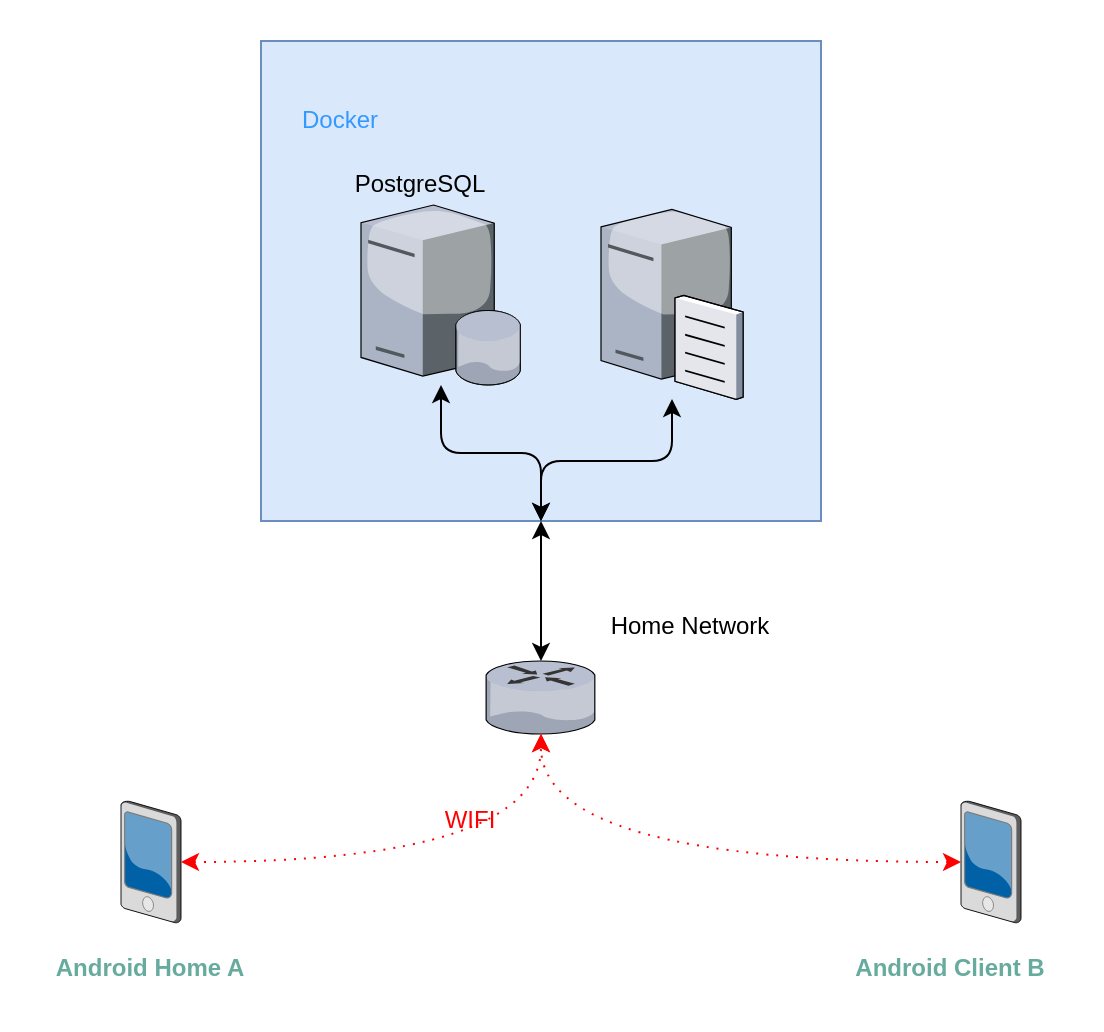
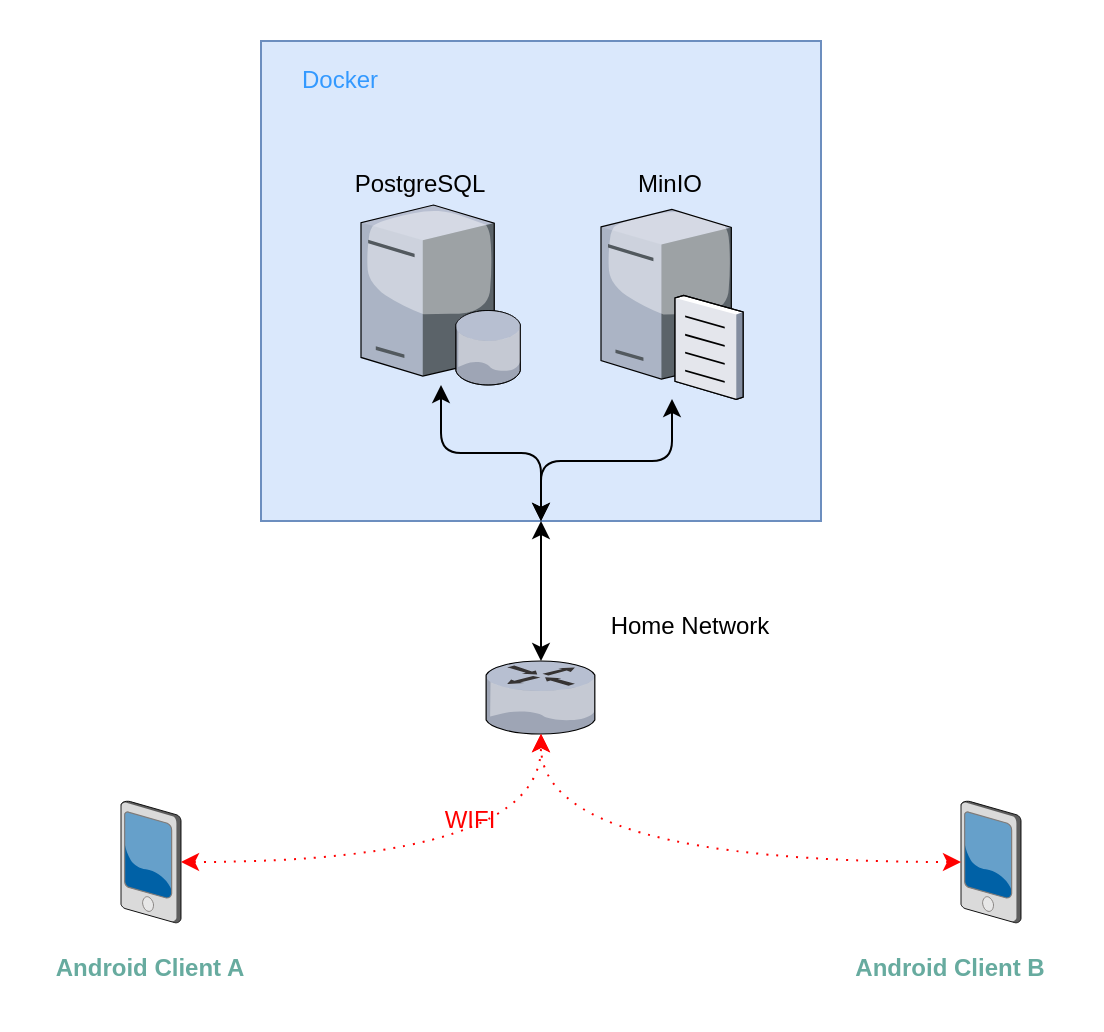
  <mxCell id="0" />
  <mxCell id="1" parent="0" />
  <mxCell id="2" value="" style="rounded=0;whiteSpace=wrap;html=1;fillColor=#dae8fc;strokeColor=#6c8ebf;" vertex="1" parent="1"><mxGeometry x="130" y="20" width="280" height="240" as="geometry" /></mxCell>
  <mxCell id="3" value="" style="verticalLabelPosition=bottom;aspect=fixed;html=1;verticalAlign=top;strokeColor=none;align=center;outlineConnect=0;shape=mxgraph.citrix.database_server;" vertex="1" parent="1"><mxGeometry x="180" y="102" width="80" height="90" as="geometry" /></mxCell>
  <mxCell id="4" value="" style="verticalLabelPosition=bottom;aspect=fixed;html=1;verticalAlign=top;strokeColor=none;align=center;outlineConnect=0;shape=mxgraph.citrix.file_server;" vertex="1" parent="1"><mxGeometry x="300" y="102" width="71" height="97" as="geometry" /></mxCell>
  <mxCell id="5" value="" style="verticalLabelPosition=bottom;aspect=fixed;html=1;verticalAlign=top;strokeColor=none;align=center;outlineConnect=0;shape=mxgraph.citrix.router;" vertex="1" parent="1"><mxGeometry x="242.5" y="330" width="55" height="36.5" as="geometry" /></mxCell>
  <mxCell id="6" value="" style="endArrow=classic;startArrow=classic;html=1;exitX=0.5;exitY=1;exitDx=0;exitDy=0;edgeStyle=elbowEdgeStyle;elbow=vertical;" edge="1" parent="1" source="2" target="3"><mxGeometry width="50" height="50" relative="1" as="geometry"><mxPoint x="80" y="410" as="sourcePoint" /><mxPoint x="130" y="360" as="targetPoint" /></mxGeometry></mxCell>
  <mxCell id="7" value="" style="endArrow=classic;startArrow=classic;html=1;edgeStyle=elbowEdgeStyle;elbow=vertical;" edge="1" parent="1" target="4"><mxGeometry width="50" height="50" relative="1" as="geometry"><mxPoint x="270" y="260" as="sourcePoint" /><mxPoint x="230" y="202" as="targetPoint" /></mxGeometry></mxCell>
- <mxCell id="8" value="Docker" style="text;html=1;strokeColor=none;fillColor=none;align=center;verticalAlign=middle;whiteSpace=wrap;rounded=0;fontColor=#3399FF;" vertex="1" parent="1"><mxGeometry x="140" y="50" width="60" height="20" as="geometry" /></mxCell>
+ <mxCell id="8" value="Docker" style="text;html=1;strokeColor=none;fillColor=none;align=center;verticalAlign=middle;whiteSpace=wrap;rounded=0;fontColor=#3399FF;" vertex="1" parent="1"><mxGeometry x="140" y="30" width="60" height="20" as="geometry" /></mxCell>
  <mxCell id="9" value="PostgreSQL" style="text;html=1;strokeColor=none;fillColor=none;align=center;verticalAlign=middle;whiteSpace=wrap;rounded=0;fontColor=#000000;" vertex="1" parent="1"><mxGeometry x="190" y="82" width="40" height="20" as="geometry" /></mxCell>
+ <mxCell id="10" value="MinIO&lt;br&gt;" style="text;html=1;strokeColor=none;fillColor=none;align=center;verticalAlign=middle;whiteSpace=wrap;rounded=0;fontColor=#000000;" vertex="1" parent="1"><mxGeometry x="315" y="82" width="40" height="20" as="geometry" /></mxCell>
  <mxCell id="11" value="" style="endArrow=classic;startArrow=classic;html=1;fontColor=#000000;entryX=0.5;entryY=1;entryDx=0;entryDy=0;" edge="1" parent="1" source="5" target="2"><mxGeometry width="50" height="50" relative="1" as="geometry"><mxPoint x="160" y="360" as="sourcePoint" /><mxPoint x="210" y="310" as="targetPoint" /></mxGeometry></mxCell>
  <mxCell id="12" value="Home Network" style="text;html=1;strokeColor=none;fillColor=none;align=center;verticalAlign=middle;whiteSpace=wrap;rounded=0;fontColor=#000000;" vertex="1" parent="1"><mxGeometry x="295" y="303" width="100" height="20" as="geometry" /></mxCell>
  <mxCell id="13" value="" style="verticalLabelPosition=bottom;aspect=fixed;html=1;verticalAlign=top;strokeColor=none;align=center;outlineConnect=0;shape=mxgraph.citrix.pda;fontColor=#000000;" vertex="1" parent="1"><mxGeometry x="60" y="400" width="30" height="61" as="geometry" /></mxCell>
  <mxCell id="14" value="" style="verticalLabelPosition=bottom;aspect=fixed;html=1;verticalAlign=top;strokeColor=none;align=center;outlineConnect=0;shape=mxgraph.citrix.pda;fontColor=#000000;" vertex="1" parent="1"><mxGeometry x="480" y="400" width="30" height="61" as="geometry" /></mxCell>
  <mxCell id="15" value="" style="endArrow=classic;startArrow=classic;html=1;fontColor=#000000;dashed=1;dashPattern=1 4;edgeStyle=orthogonalEdgeStyle;curved=1;strokeColor=#FF0000;" edge="1" parent="1" source="13" target="5"><mxGeometry width="50" height="50" relative="1" as="geometry"><mxPoint x="160" y="470" as="sourcePoint" /><mxPoint x="210" y="420" as="targetPoint" /></mxGeometry></mxCell>
  <mxCell id="16" value="" style="endArrow=classic;startArrow=classic;html=1;fontColor=#000000;dashed=1;dashPattern=1 4;edgeStyle=orthogonalEdgeStyle;curved=1;strokeColor=#FF0000;" edge="1" parent="1" source="14" target="5"><mxGeometry width="50" height="50" relative="1" as="geometry"><mxPoint x="320" y="450" as="sourcePoint" /><mxPoint x="370" y="400" as="targetPoint" /></mxGeometry></mxCell>
  <mxCell id="17" value="WIFI" style="text;html=1;strokeColor=none;fillColor=none;align=center;verticalAlign=middle;whiteSpace=wrap;rounded=0;fontColor=#FF0000;" vertex="1" parent="1"><mxGeometry x="185" y="400" width="100" height="20" as="geometry" /></mxCell>
- <mxCell id="18" value="Android Home A" style="text;html=1;strokeColor=none;fillColor=none;align=center;verticalAlign=middle;whiteSpace=wrap;rounded=0;fontColor=#67AB9F;fontStyle=1" vertex="1" parent="1"><mxGeometry x="20" y="474" width="110" height="20" as="geometry" /></mxCell>
+ <mxCell id="18" value="Android Client A" style="text;html=1;strokeColor=none;fillColor=none;align=center;verticalAlign=middle;whiteSpace=wrap;rounded=0;fontColor=#67AB9F;fontStyle=1" vertex="1" parent="1"><mxGeometry x="20" y="474" width="110" height="20" as="geometry" /></mxCell>
  <mxCell id="19" value="Android Client B" style="text;html=1;strokeColor=none;fillColor=none;align=center;verticalAlign=middle;whiteSpace=wrap;rounded=0;fontColor=#67AB9F;fontStyle=1" vertex="1" parent="1"><mxGeometry x="420" y="474" width="110" height="20" as="geometry" /></mxCell>
